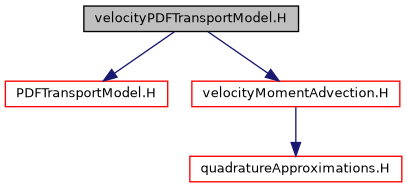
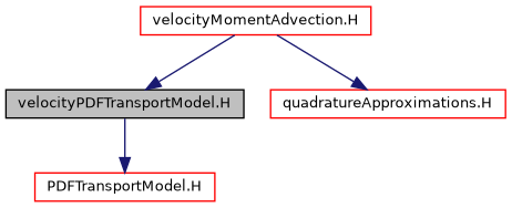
  digraph {
    node [color=red fontname=Helvetica fontsize=10 shape=record]
    edge [color=midnightblue fontname=Helvetica fontsize=10 labelfontname=Helvetica labelfontsize=10 style=solid]
    n1 [color=black fillcolor=grey75 fontcolor=black height=0.2 label="velocityPDFTransportModel.H" style=filled width=0.4]
    n2 [height=0.2 label="PDFTransportModel.H" width=0.4]
    n3 [height=0.2 label="velocityMomentAdvection.H" width=0.4]
    n4 [height=0.2 label="quadratureApproximations.H" width=0.4]
    n1 -> n2
-   n1 -> n3
+   n3 -> n1
    n3 -> n4
  }
